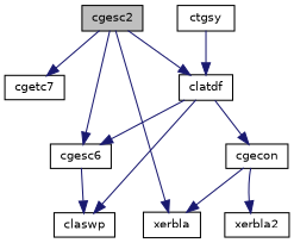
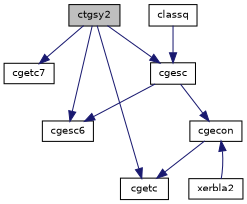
  digraph {
    rankdir=TB
    node [color=black fillcolor=white fontname=Helvetica fontsize=10 shape=record style=filled]
    edge [color=midnightblue fontname=Helvetica fontsize=10 labelfontname=Helvetica labelfontsize=10 style=solid]
-   n1 [fillcolor=grey75 fontcolor=black height=0.2 label=cgesc2 width=0.4]
+   n1 [fillcolor=grey75 fontcolor=black height=0.2 label=ctgsy2 width=0.4]
    n2 [height=0.2 label=cgesc6 width=0.4]
    n3 [height=0.2 label=cgetc7 width=0.4]
-   n4 [height=0.2 label=clatdf width=0.4]
-   n5 [height=0.2 label=xerbla width=0.4]
-   n6 [height=0.2 label=claswp width=0.4]
+   n4 [height=0.2 label=cgesc width=0.4]
+   n5 [height=0.2 label=cgetc width=0.4]
    n7 [height=0.2 label=cgecon width=0.4]
    n8 [height=0.2 label=xerbla2 width=0.4]
-   n9 [height=0.2 label=ctgsy width=0.4]
+   n9 [height=0.2 label=classq width=0.4]
    n1 -> n2
    n1 -> n3
    n1 -> n4
    n1 -> n5
-   n2 -> n6
    n4 -> n2
-   n4 -> n6
    n4 -> n7
    n7 -> n5
-   n7 -> n8
+   n8 -> n7
    n9 -> n4
  }
